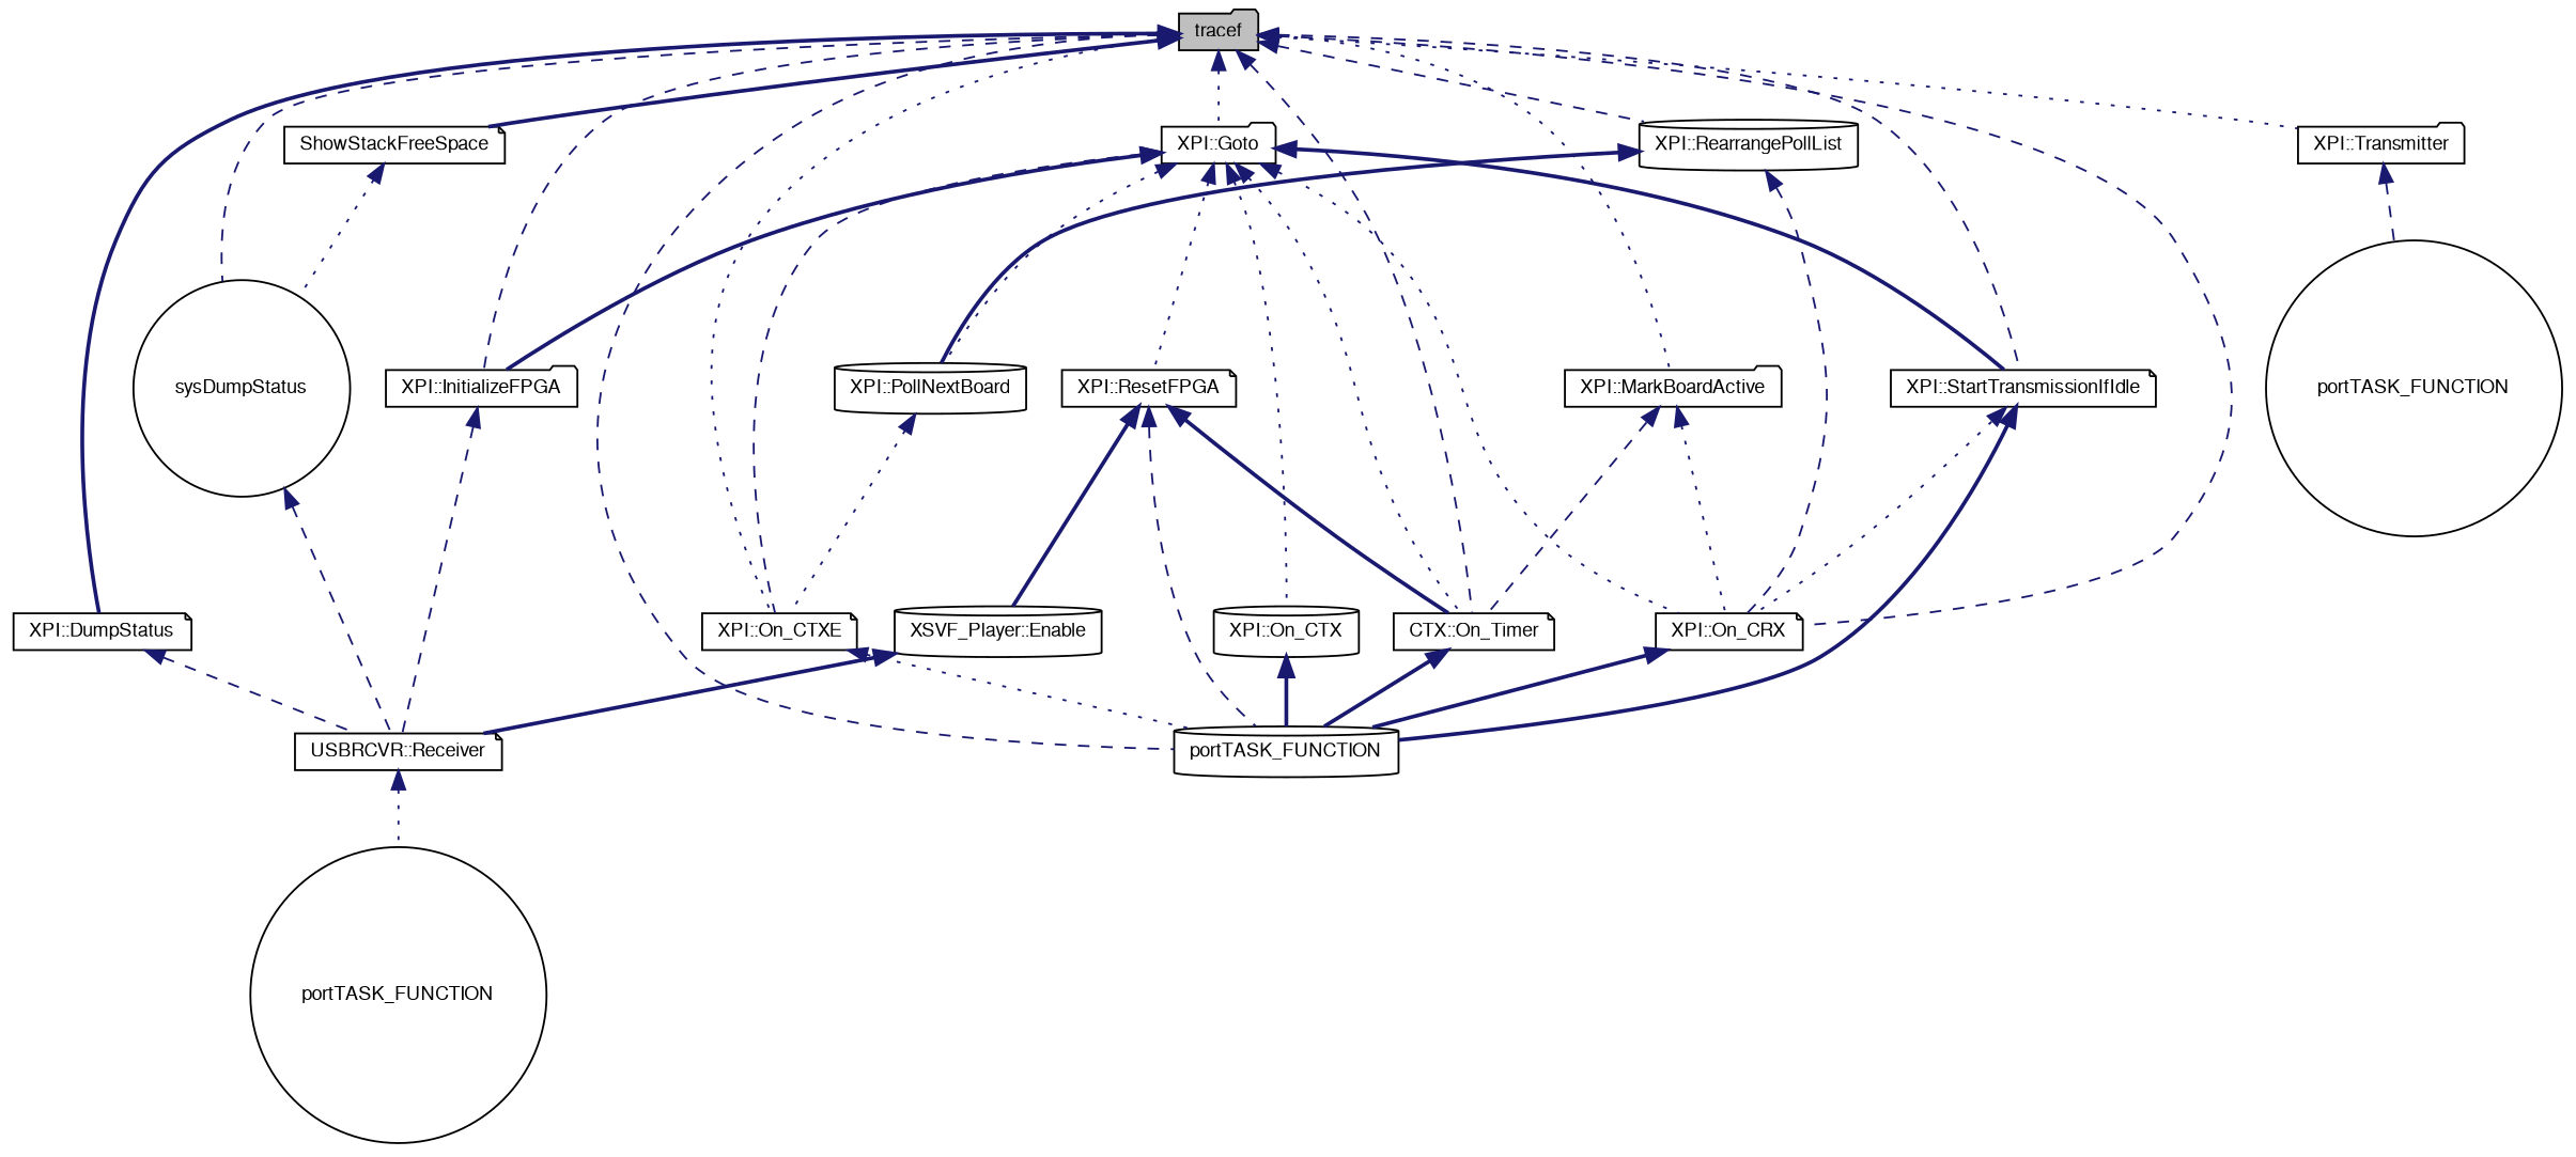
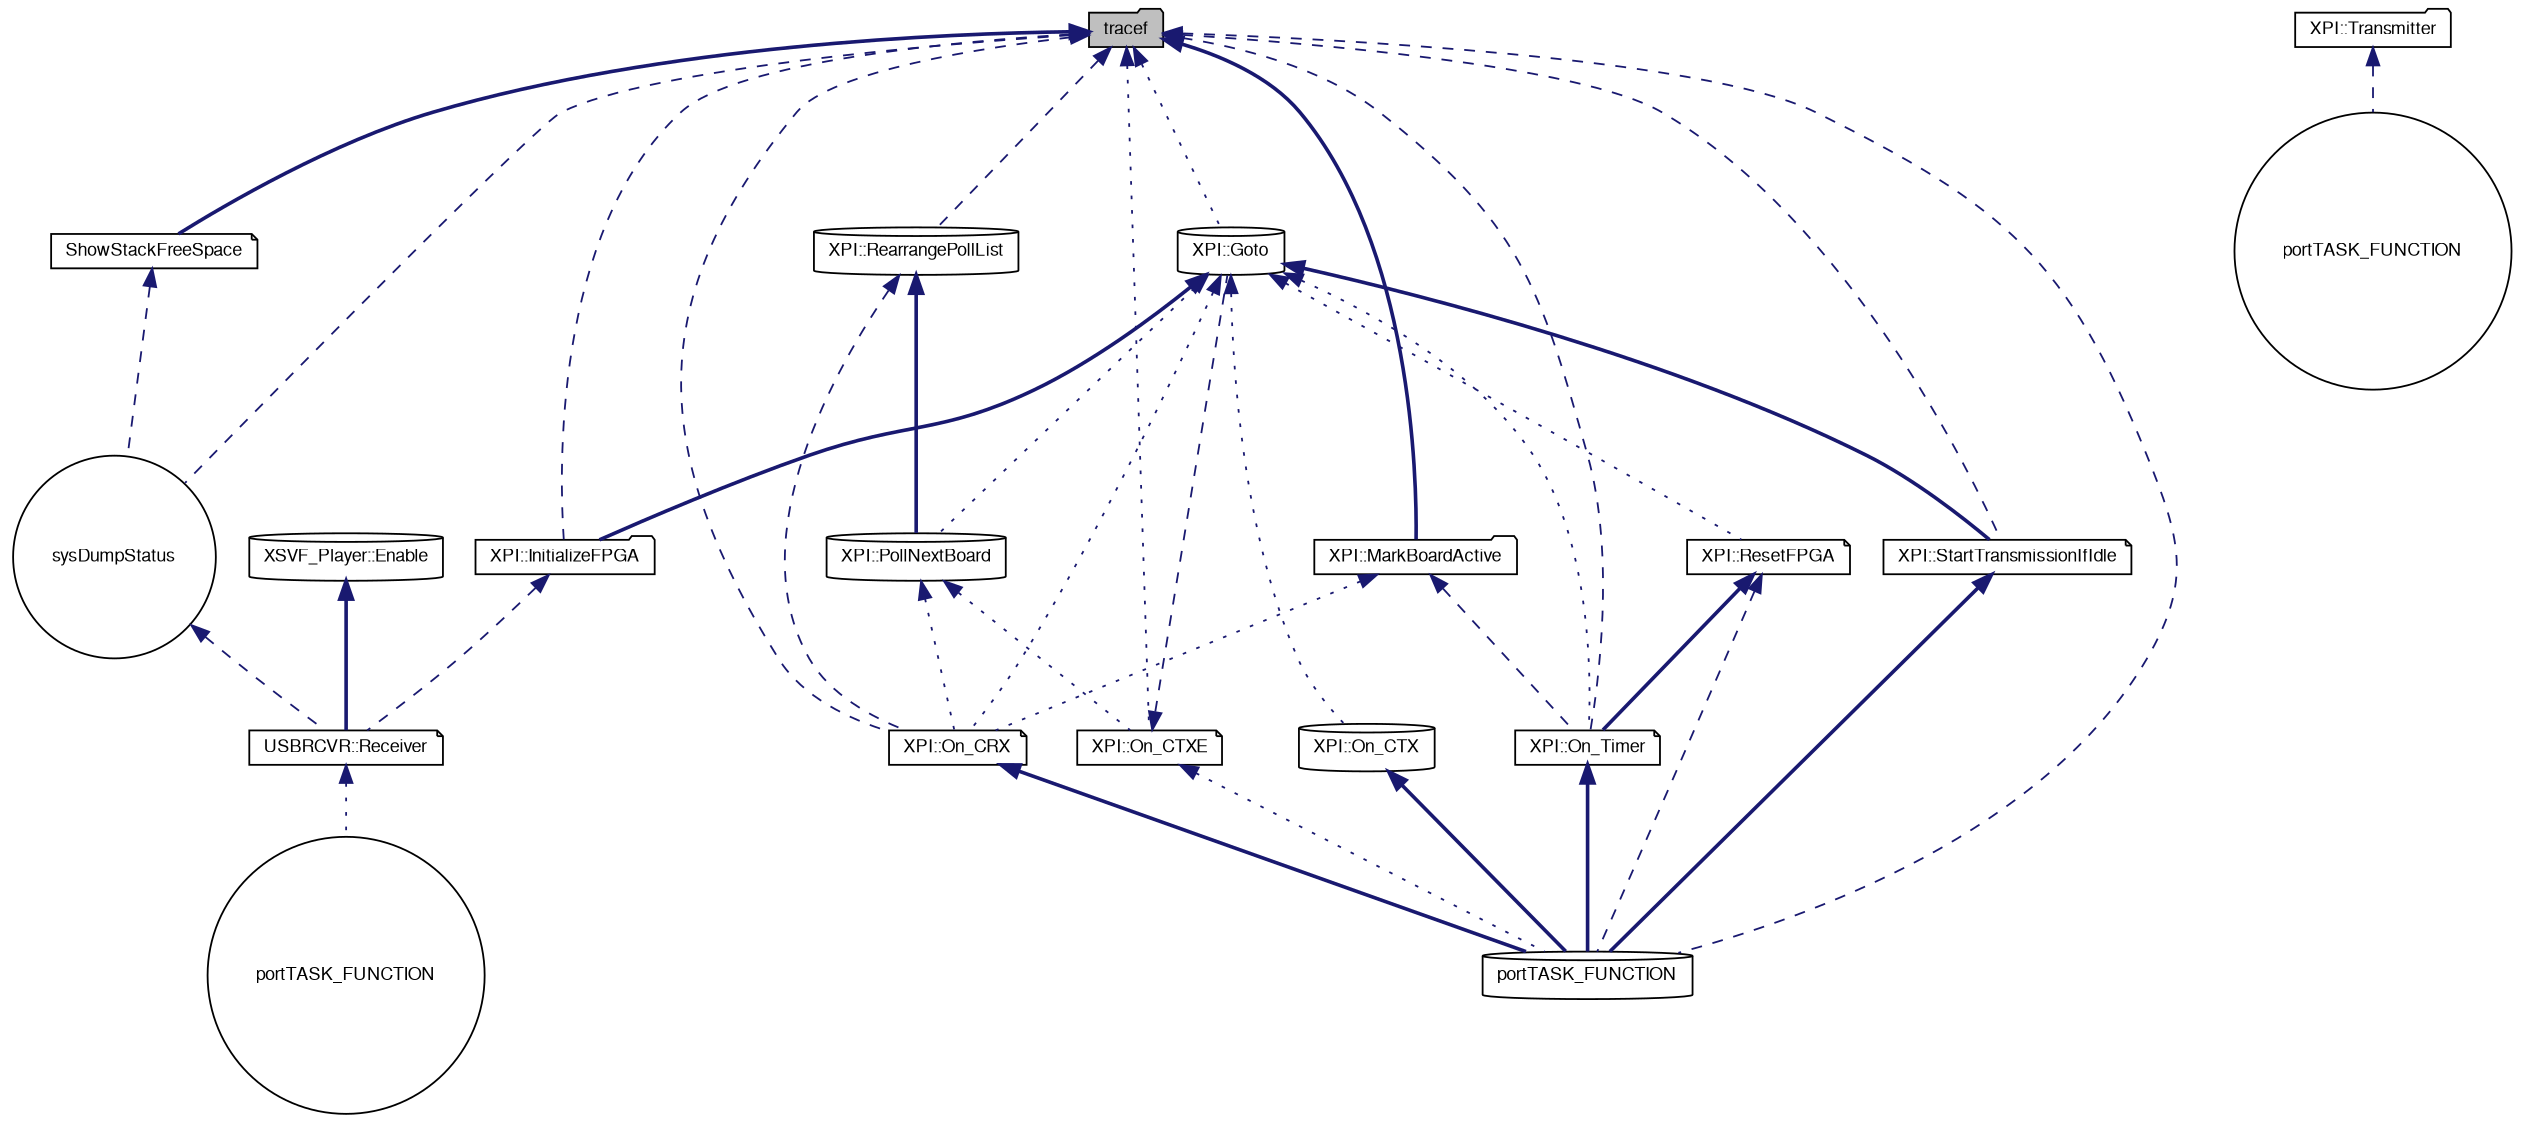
  digraph {
    rankdir=TB
    node [color=black fontname=FreeSans fontsize=10 shape=note]
    edge [color=midnightblue dir=back fontname=FreeSans fontsize=10 labelfontname=FreeSans labelfontsize=10 style=dashed]
    n1 [fillcolor=grey75 fontcolor=black height=0.2 label=tracef shape=folder style=filled width=0.4]
-   n2 [height=0.2 label="XPI::DumpStatus" width=0.4]
-   n3 [height=0.2 label="XPI::Goto" shape=folder width=0.4]
+   n3 [height=0.2 label="XPI::Goto" shape=cylinder width=0.4]
    n4 [height=0.2 label="XPI::InitializeFPGA" shape=folder width=0.4]
    n5 [height=0.2 label="XPI::On_CRX" width=0.4]
    n6 [height=0.2 label=portTASK_FUNCTION shape=cylinder width=0.4]
    n7 [height=0.2 label="XPI::On_CTXE" width=0.4]
-   n8 [height=0.2 label="CTX::On_Timer" width=0.4]
+   n8 [height=0.2 label="XPI::On_Timer" width=0.4]
    n9 [height=0.2 label="XPI::StartTransmissionIfIdle" width=0.4]
    n10 [height=0.2 label="XPI::MarkBoardActive" shape=folder width=0.4]
    n11 [height=0.2 label="XPI::RearrangePollList" shape=cylinder width=0.4]
    n12 [height=0.2 label=ShowStackFreeSpace width=0.4]
    n13 [height=0.2 label=sysDumpStatus shape=circle width=0.4]
    n14 [height=0.2 label="XPI::Transmitter" shape=folder width=0.4]
    n15 [height=0.2 label="USBRCVR::Receiver" width=0.4]
    n16 [height=0.2 label="XPI::PollNextBoard" shape=cylinder width=0.4]
    n17 [height=0.2 label="XPI::On_CTX" shape=cylinder width=0.4]
    n18 [height=0.2 label="XPI::ResetFPGA" width=0.4]
    n19 [height=0.2 label=portTASK_FUNCTION shape=circle width=0.4]
    n20 [height=0.2 label=portTASK_FUNCTION shape=circle width=0.4]
    n21 [height=0.2 label="XSVF_Player::Enable" shape=cylinder width=0.4]
-   n1 -> n2 [style=bold]
    n1 -> n3 [style=dotted]
    n1 -> n4
    n1 -> n5
    n1 -> n6
    n1 -> n7 [style=dotted]
    n1 -> n8
    n1 -> n9
-   n1 -> n10 [style=dotted]
+   n1 -> n10 [style=bold]
    n1 -> n11
    n1 -> n12 [style=bold]
    n1 -> n13
-   n1 -> n14 [style=dotted]
-   n2 -> n15
    n3 -> n4 [style=bold]
    n3 -> n5 [style=dotted]
-   n3 -> n7
+   n7 -> n3
    n3 -> n8 [style=dotted]
    n3 -> n9 [style=bold]
    n3 -> n16 [style=dotted]
    n3 -> n17 [style=dotted]
    n3 -> n18 [style=dotted]
    n4 -> n15
    n5 -> n6 [style=bold]
    n7 -> n6 [style=dotted]
    n8 -> n6 [style=bold]
    n9 -> n6 [style=bold]
    n10 -> n5 [style=dotted]
    n10 -> n8
    n11 -> n5
    n11 -> n16 [style=bold]
-   n12 -> n13 [style=dotted]
+   n12 -> n13
    n13 -> n15
    n14 -> n19
    n15 -> n20 [style=dotted]
-   n9 -> n5 [style=dotted]
+   n16 -> n5 [style=dotted]
    n16 -> n7 [style=dotted]
    n17 -> n6 [style=bold]
    n18 -> n6
    n18 -> n8 [style=bold]
-   n18 -> n21 [style=bold]
    n21 -> n15 [style=bold]
  }
